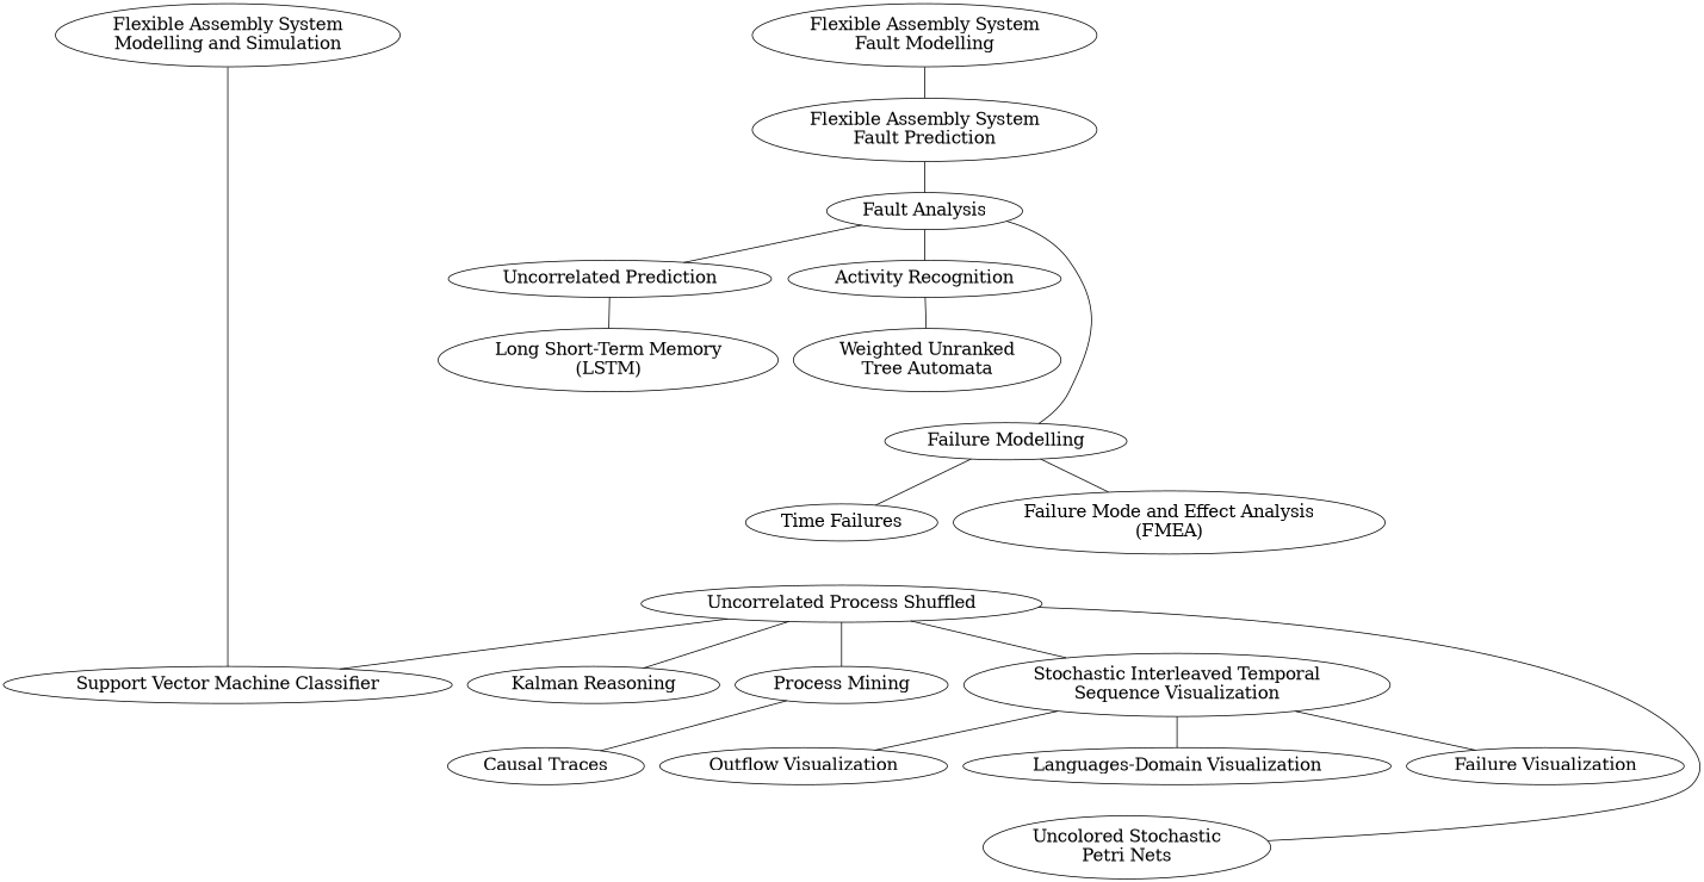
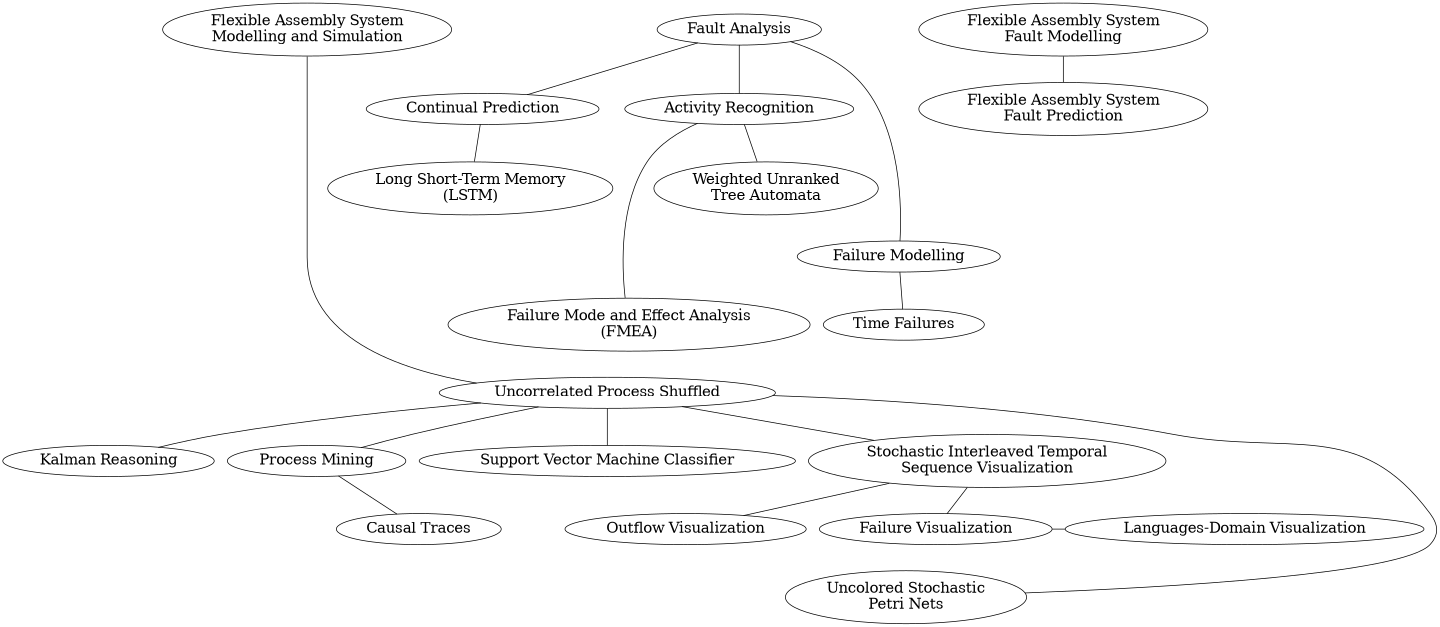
  graph {
    fontname="DejaVu Serif"
    rankdir=UD
    node [fontname="DejaVu Serif" fontsize=20]
    edge [fontname="DejaVu Serif"]
    "Outflow Visualization"
    n2 [label="Languages-Domain Visualization"]
    n3 [label="Failure Visualization"]
    "Flexible Assembly System\nModelling and Simulation"
    n5 [label="Kalman Reasoning"]
    "Process Mining"
    "Support Vector Machine Classifier"
    n8 [label="Time Failures"]
    "Failure Mode and Effect Analysis\n(FMEA)"
-   "Continual Prediction" [label="Uncorrelated Prediction"]
+   "Continual Prediction"
    "Activity Recognition"
    n12 [label="Uncorrelated Process Shuffled"]
    n13 [label="Causal Traces"]
    "Long Short-Term Memory\n(LSTM)"
    "Weighted Unranked\nTree Automata"
    "Stochastic Interleaved Temporal\nSequence Visualization"
    "Uncolored Stochastic\nPetri Nets"
    "Flexible Assembly System\nFault Modelling"
    "Flexible Assembly System\nFault Prediction"
    n20 [label="Failure Modelling"]
    n21 [label="Fault Analysis"]
    subgraph sub_1 {
      rank=same
      "Outflow Visualization"
      n2
      n3
    }
    subgraph sub_2 {
      rank=min
      "Flexible Assembly System\nModelling and Simulation"
    }
    subgraph sub_3 {
      rank=same
      n5
      "Process Mining"
      "Support Vector Machine Classifier"
    }
    subgraph sub_4 {
      rank=same
      n8
      "Failure Mode and Effect Analysis\n(FMEA)"
    }
    subgraph sub_5 {
      rank=min
      "Flexible Assembly System\nModelling and Simulation"
    }
    subgraph sub_6 {
      rank=same
      "Continual Prediction"
      "Activity Recognition"
    }
-   "Flexible Assembly System\nModelling and Simulation" -- "Support Vector Machine Classifier"
+   "Flexible Assembly System\nModelling and Simulation" -- n12
    "Process Mining" -- n13
    n8 -- n12 [style=invis]
    "Continual Prediction" -- "Long Short-Term Memory\n(LSTM)"
    "Activity Recognition" -- "Weighted Unranked\nTree Automata"
    n12 -- n5
    n12 -- "Process Mining"
    n12 -- "Support Vector Machine Classifier"
    n12 -- "Stochastic Interleaved Temporal\nSequence Visualization"
    n12 -- "Uncolored Stochastic\nPetri Nets"
    n13 -- "Uncolored Stochastic\nPetri Nets" [style=invis]
    "Weighted Unranked\nTree Automata" -- n20 [style=invis]
    "Stochastic Interleaved Temporal\nSequence Visualization" -- "Outflow Visualization"
-   "Stochastic Interleaved Temporal\nSequence Visualization" -- n2
+   n3 -- n2
    "Stochastic Interleaved Temporal\nSequence Visualization" -- n3
    "Flexible Assembly System\nFault Modelling" -- "Flexible Assembly System\nFault Prediction"
-   "Flexible Assembly System\nFault Prediction" -- n21
    n20 -- n8
-   n20 -- "Failure Mode and Effect Analysis\n(FMEA)"
+   "Activity Recognition" -- "Failure Mode and Effect Analysis\n(FMEA)"
    n21 -- "Continual Prediction"
    n21 -- "Activity Recognition"
    n21 -- n20
  }
